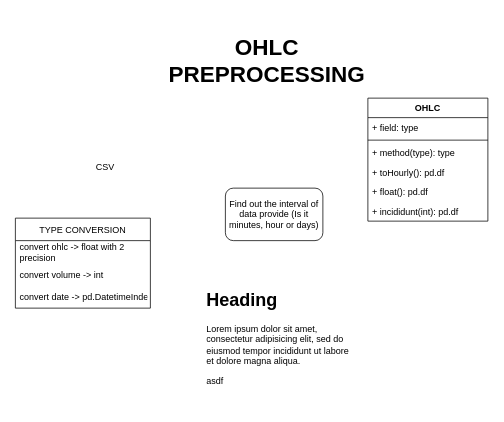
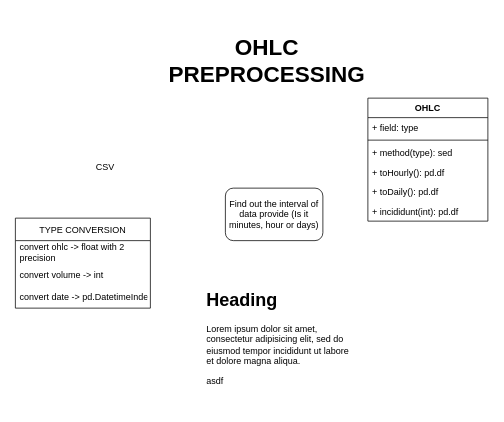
  <mxCell id="0" />
  <mxCell id="1" parent="0" />
  <mxCell id="2" value="&lt;b&gt;&lt;font style=&quot;font-size: 30px&quot;&gt;OHLC PREPROCESSING&lt;/font&gt;&lt;/b&gt;" style="text;html=1;strokeColor=none;fillColor=none;align=center;verticalAlign=middle;whiteSpace=wrap;rounded=0;" parent="1" vertex="1"><mxGeometry x="247.5" y="20" width="215" height="120" as="geometry" /></mxCell>
  <mxCell id="3" value="&lt;font style=&quot;font-size: 12px&quot;&gt;CSV&lt;/font&gt;" style="text;html=1;strokeColor=none;fillColor=none;align=center;verticalAlign=middle;whiteSpace=wrap;rounded=0;fontSize=30;" parent="1" vertex="1"><mxGeometry x="110" y="200" width="60" height="30" as="geometry" /></mxCell>
  <mxCell id="4" value="TYPE CONVERSION" style="swimlane;fontStyle=0;childLayout=stackLayout;horizontal=1;startSize=30;horizontalStack=0;resizeParent=1;resizeParentMax=0;resizeLast=0;collapsible=1;marginBottom=0;fontSize=12;" parent="1" vertex="1"><mxGeometry x="20" y="290" width="180" height="120" as="geometry"><mxRectangle x="290" y="220" width="150" height="30" as="alternateBounds" /></mxGeometry></mxCell>
  <mxCell id="5" value="convert ohlc -&gt; float with 2 &#10;precision&#10;" style="text;strokeColor=none;fillColor=none;align=left;verticalAlign=middle;spacingLeft=4;spacingRight=4;overflow=hidden;points=[[0,0.5],[1,0.5]];portConstraint=eastwest;rotatable=0;fontSize=12;" parent="4" vertex="1"><mxGeometry y="30" width="180" height="30" as="geometry" /></mxCell>
  <mxCell id="6" value="convert volume -&gt; int" style="text;strokeColor=none;fillColor=none;align=left;verticalAlign=middle;spacingLeft=4;spacingRight=4;overflow=hidden;points=[[0,0.5],[1,0.5]];portConstraint=eastwest;rotatable=0;fontSize=12;" parent="4" vertex="1"><mxGeometry y="60" width="180" height="30" as="geometry" /></mxCell>
  <mxCell id="7" value="convert date -&gt; pd.DatetimeIndex" style="text;strokeColor=none;fillColor=none;align=left;verticalAlign=middle;spacingLeft=4;spacingRight=4;overflow=hidden;points=[[0,0.5],[1,0.5]];portConstraint=eastwest;rotatable=0;fontSize=12;" parent="4" vertex="1"><mxGeometry y="90" width="180" height="30" as="geometry" /></mxCell>
  <mxCell id="8" value="Find out the interval of data provide (Is it minutes, hour or days)" style="rounded=1;whiteSpace=wrap;html=1;fontSize=12;" parent="1" vertex="1"><mxGeometry x="300" y="250" width="130" height="70" as="geometry" /></mxCell>
  <mxCell id="9" value="OHLC" style="swimlane;fontStyle=1;align=center;verticalAlign=top;childLayout=stackLayout;horizontal=1;startSize=26;horizontalStack=0;resizeParent=1;resizeParentMax=0;resizeLast=0;collapsible=1;marginBottom=0;fontSize=12;" parent="1" vertex="1"><mxGeometry x="490" y="130" width="160" height="164" as="geometry" /></mxCell>
  <mxCell id="10" value="+ field: type" style="text;strokeColor=none;fillColor=none;align=left;verticalAlign=top;spacingLeft=4;spacingRight=4;overflow=hidden;rotatable=0;points=[[0,0.5],[1,0.5]];portConstraint=eastwest;fontSize=12;" parent="9" vertex="1"><mxGeometry y="26" width="160" height="26" as="geometry" /></mxCell>
  <mxCell id="11" value="" style="line;strokeWidth=1;fillColor=none;align=left;verticalAlign=middle;spacingTop=-1;spacingLeft=3;spacingRight=3;rotatable=0;labelPosition=right;points=[];portConstraint=eastwest;fontSize=12;" parent="9" vertex="1"><mxGeometry y="52" width="160" height="8" as="geometry" /></mxCell>
- <mxCell id="12" value="+ method(type): type" style="text;strokeColor=none;fillColor=none;align=left;verticalAlign=top;spacingLeft=4;spacingRight=4;overflow=hidden;rotatable=0;points=[[0,0.5],[1,0.5]];portConstraint=eastwest;fontSize=12;" parent="9" vertex="1"><mxGeometry y="60" width="160" height="26" as="geometry" /></mxCell>
+ <mxCell id="12" value="+ method(type): sed" style="text;strokeColor=none;fillColor=none;align=left;verticalAlign=top;spacingLeft=4;spacingRight=4;overflow=hidden;rotatable=0;points=[[0,0.5],[1,0.5]];portConstraint=eastwest;fontSize=12;" parent="9" vertex="1"><mxGeometry y="60" width="160" height="26" as="geometry" /></mxCell>
  <mxCell id="13" value="+ toHourly(): pd.df    " style="text;strokeColor=none;fillColor=none;align=left;verticalAlign=top;spacingLeft=4;spacingRight=4;overflow=hidden;rotatable=0;points=[[0,0.5],[1,0.5]];portConstraint=eastwest;fontSize=12;" parent="9" vertex="1"><mxGeometry y="86" width="160" height="26" as="geometry" /></mxCell>
- <mxCell id="14" value="+ float(): pd.df" style="text;strokeColor=none;fillColor=none;align=left;verticalAlign=top;spacingLeft=4;spacingRight=4;overflow=hidden;rotatable=0;points=[[0,0.5],[1,0.5]];portConstraint=eastwest;fontSize=12;" parent="9" vertex="1"><mxGeometry y="112" width="160" height="26" as="geometry" /></mxCell>
+ <mxCell id="14" value="+ toDaily(): pd.df" style="text;strokeColor=none;fillColor=none;align=left;verticalAlign=top;spacingLeft=4;spacingRight=4;overflow=hidden;rotatable=0;points=[[0,0.5],[1,0.5]];portConstraint=eastwest;fontSize=12;" parent="9" vertex="1"><mxGeometry y="112" width="160" height="26" as="geometry" /></mxCell>
  <mxCell id="15" value="+ incididunt(int): pd.df" style="text;strokeColor=none;fillColor=none;align=left;verticalAlign=top;spacingLeft=4;spacingRight=4;overflow=hidden;rotatable=0;points=[[0,0.5],[1,0.5]];portConstraint=eastwest;fontSize=12;" parent="9" vertex="1"><mxGeometry y="138" width="160" height="26" as="geometry" /></mxCell>
  <mxCell id="16" value="&lt;h1&gt;Heading&lt;/h1&gt;&lt;p&gt;Lorem ipsum dolor sit amet, consectetur adipisicing elit, sed do eiusmod tempor incididunt ut labore et dolore magna aliqua.&lt;/p&gt;&lt;p&gt;asdf&lt;/p&gt;" style="text;html=1;strokeColor=none;fillColor=none;spacing=5;spacingTop=-20;whiteSpace=wrap;overflow=hidden;rounded=0;" vertex="1" parent="1"><mxGeometry x="270" y="380" width="210" height="160" as="geometry" /></mxCell>
